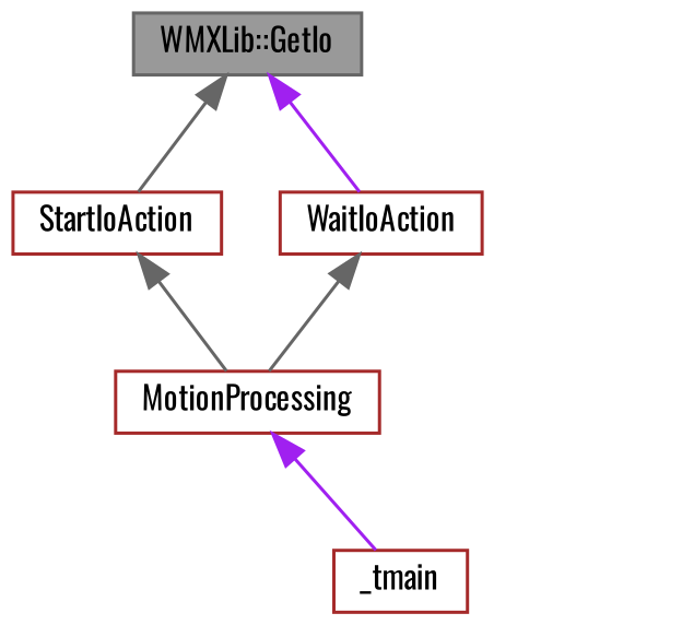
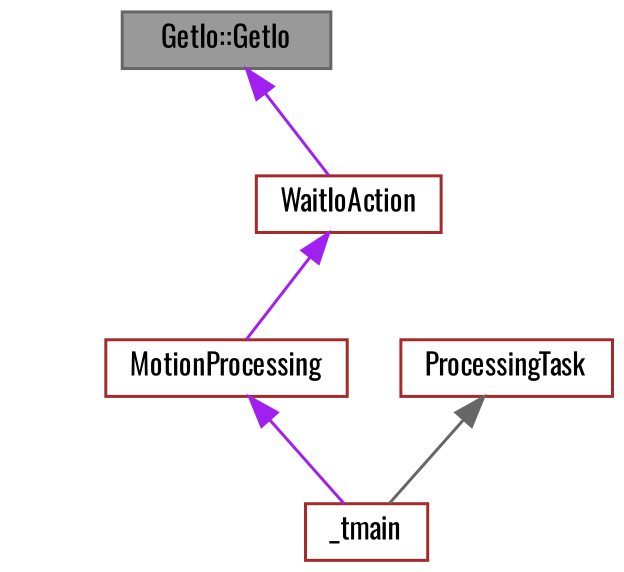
  digraph {
    fontname=Oswald
    rankdir=TB
    node [color=brown fillcolor=white fontname=Oswald fontsize=10 shape=box style=filled]
    edge [color=gray40 dir=back fontname=Oswald fontsize=10 labelfontname=Helvetica labelfontsize=10 style=solid]
-   n1 [color=gray40 fillcolor=grey60 fontcolor=black height=0.2 label="WMXLib::GetIo" width=0.4]
-   n2 [height=0.2 label=StartIoAction width=0.4]
+   n1 [color=gray40 fillcolor=grey60 fontcolor=black height=0.2 label="GetIo::GetIo" width=0.4]
    n3 [height=0.2 label=WaitIoAction width=0.4]
    n4 [height=0.2 label=MotionProcessing width=0.4]
    n5 [height=0.2 label=_tmain width=0.4]
-   n1 -> n2
+   n6 [height=0.2 label=ProcessingTask width=0.4]
    n1 -> n3 [color=purple]
-   n2 -> n4
-   n3 -> n4
+   n3 -> n4 [color=purple]
    n4 -> n5 [color=purple]
+   n6 -> n5
  }
